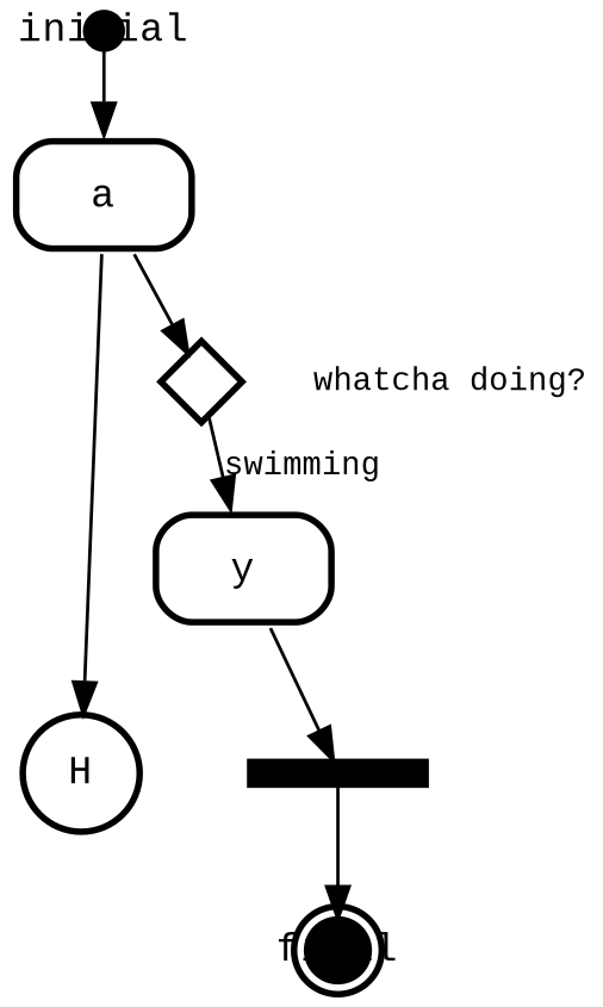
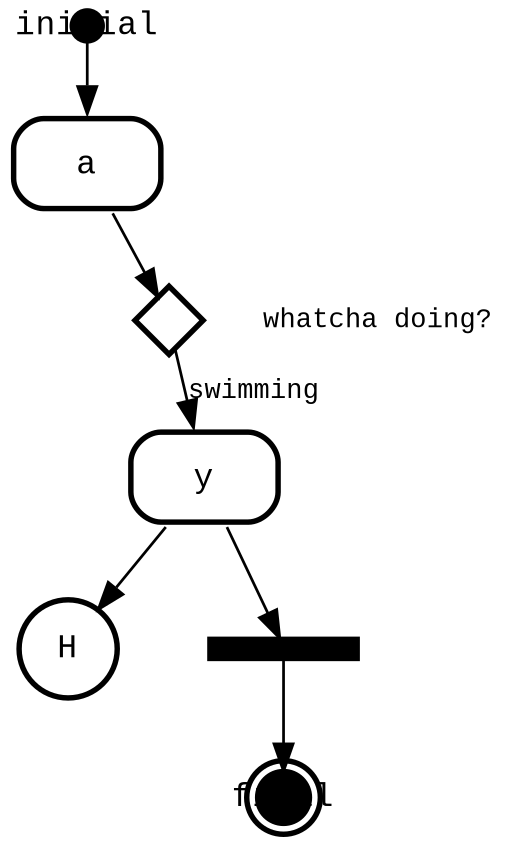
  digraph {
    compound=true
    fontname="Liberation Mono"
    fontsize=12
    nodesep=0.3
    ordering=out
    penwidth=2.0
    ranksep=0.1
    splines=true
    node [color=black fillcolor="#FFFFFF01" fixedsize=true fontname="Liberation Mono" fontsize=12 penwidth=2.0 shape=circle style=filled]
    edge [color=black fontcolor=black fontname="Liberation Mono" fontsize=10]
    initial [fillcolor=black height=0.15]
    n2 [label=<       <table align="center" cellborder="0" border="2" style="rounded" width="48">         <tr><td width="48" cellpadding="7">a</td></tr>       </table>     > margin=0 shape=plaintext fixedsize=""]
    n3 [label=H fixedsize=""]
    n4 [fontsize=10 height=0.35 label=" " shape=diamond width=0.35]
    n5 [label=<       <table align="center" cellborder="0" border="2" style="rounded" width="48">         <tr><td width="48" cellpadding="7">y</td></tr>       </table>     > margin=0 shape=plaintext fixedsize=""]
    n6 [fillcolor=black height=0.1 label=" " shape=rect]
    final [fillcolor=black height=0.15 peripheries=2]
    initial -> n2 [label="    \l"]
-   n2 -> n3 [label="    \l"]
+   n5 -> n3 [label="    \l"]
    n2 -> n4 [label="    \l"]
    n4 -> n4 [color="#FFFFFF01" label=<whatcha doing?>]
    n4 -> n5 [label="swimming   \l"]
    n5 -> n6 [label="    \l"]
    n6 -> final [label="    \l"]
  }
